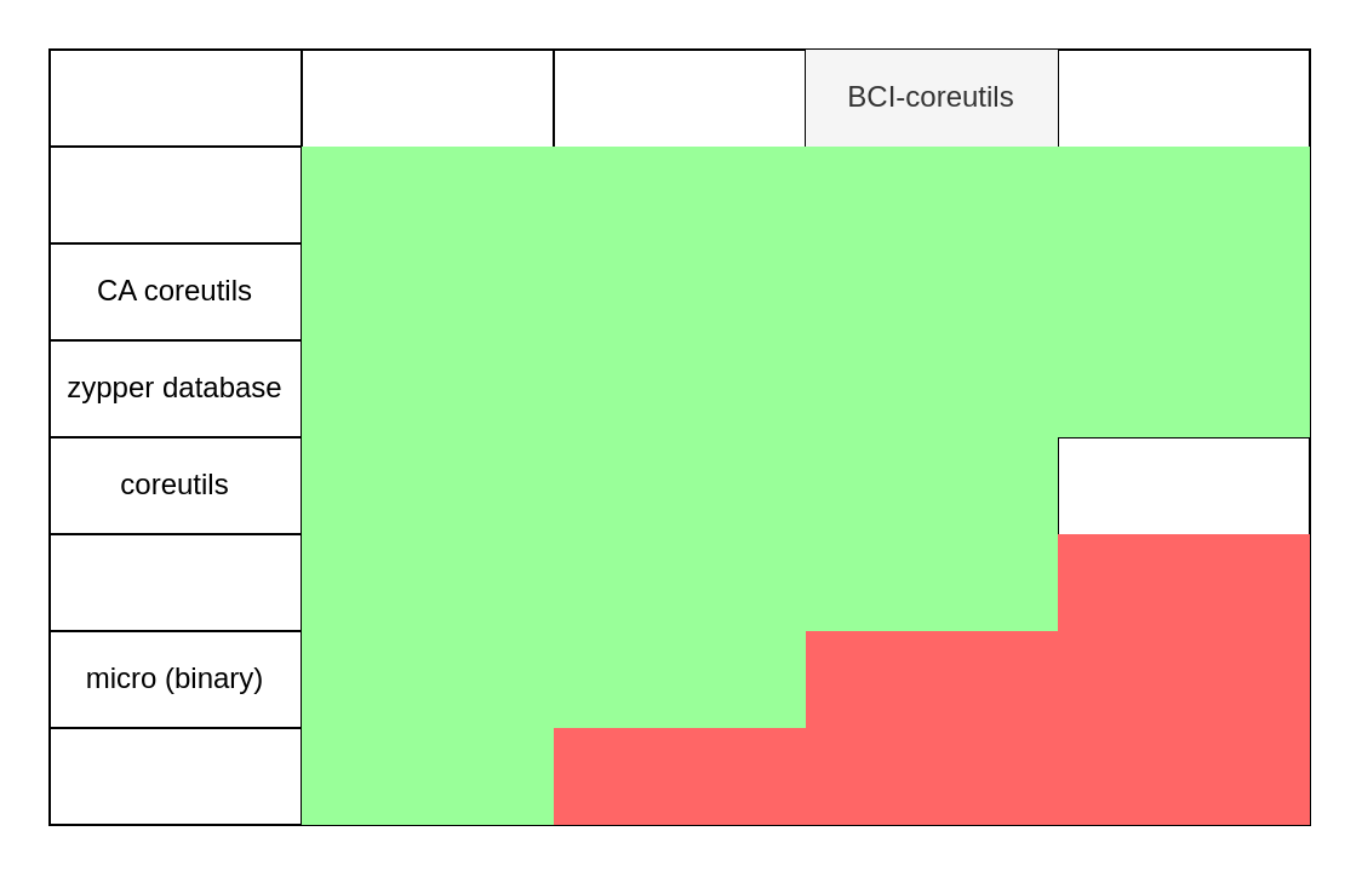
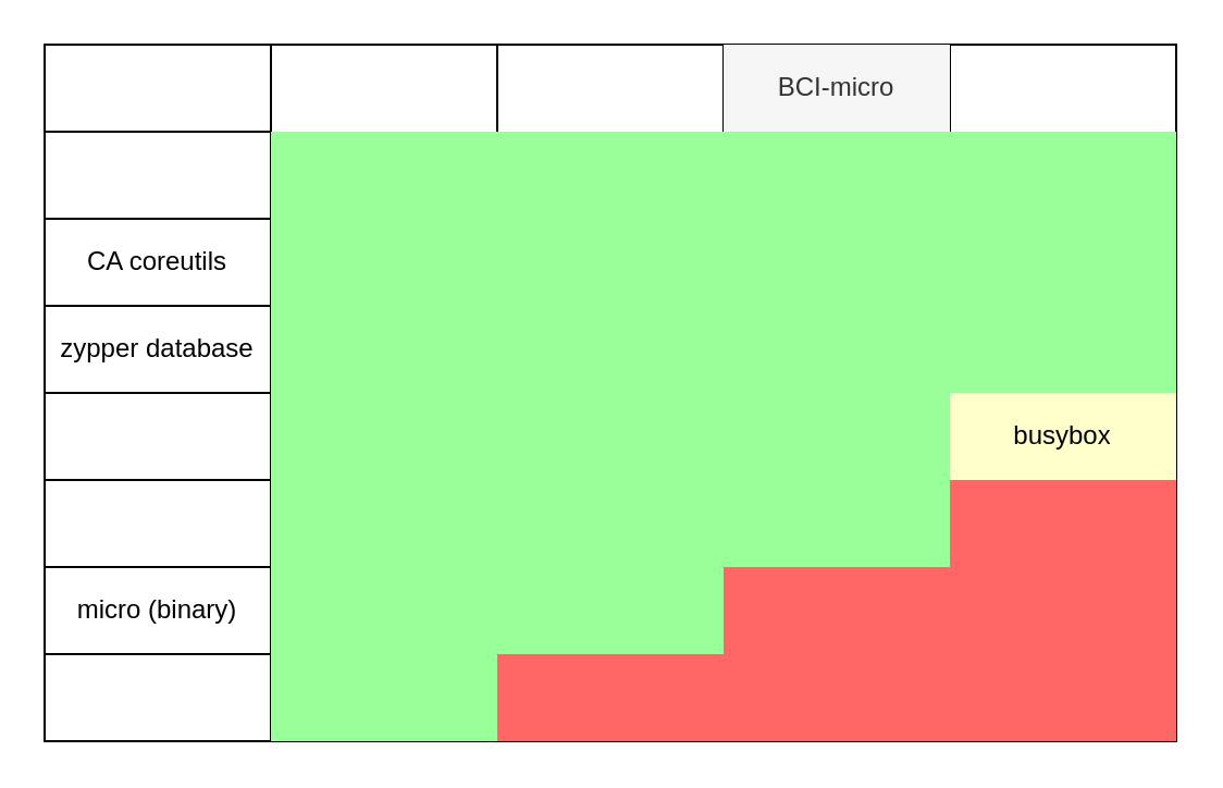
  <mxCell id="0" />
  <mxCell id="1" parent="0" />
  <mxCell id="2" value="" style="shape=table;html=1;whiteSpace=wrap;startSize=0;container=1;collapsible=0;childLayout=tableLayout;" vertex="1" parent="1"><mxGeometry x="20" y="20" width="520" height="320" as="geometry" /></mxCell>
  <mxCell id="3" value="" style="shape=partialRectangle;html=1;whiteSpace=wrap;collapsible=0;dropTarget=0;pointerEvents=0;fillColor=none;top=0;left=0;bottom=0;right=0;points=[[0,0.5],[1,0.5]];portConstraint=eastwest;" vertex="1" parent="2"><mxGeometry width="520" height="40" as="geometry" /></mxCell>
- <mxCell id="4" value="BCI-coreutils" style="shape=partialRectangle;html=1;whiteSpace=wrap;connectable=0;overflow=hidden;fillColor=#f5f5f5;top=0;left=0;bottom=0;right=0;strokeColor=#666666;fontColor=#333333;" vertex="1" parent="3"><mxGeometry x="312" width="104" height="40" as="geometry" /></mxCell>
+ <mxCell id="4" value="BCI-micro" style="shape=partialRectangle;html=1;whiteSpace=wrap;connectable=0;overflow=hidden;fillColor=#f5f5f5;top=0;left=0;bottom=0;right=0;strokeColor=#666666;fontColor=#333333;" vertex="1" parent="3"><mxGeometry x="312" width="104" height="40" as="geometry" /></mxCell>
  <mxCell id="5" value="" style="shape=partialRectangle;html=1;whiteSpace=wrap;collapsible=0;dropTarget=0;pointerEvents=0;fillColor=none;top=0;left=0;bottom=0;right=0;points=[[0,0.5],[1,0.5]];portConstraint=eastwest;" vertex="1" parent="2"><mxGeometry y="40" width="520" height="40" as="geometry" /></mxCell>
  <mxCell id="6" value="" style="shape=partialRectangle;html=1;whiteSpace=wrap;connectable=0;overflow=hidden;fillColor=#99FF99;top=0;left=0;bottom=0;right=0;" vertex="1" parent="5"><mxGeometry x="104" width="104" height="40" as="geometry" /></mxCell>
  <mxCell id="7" value="" style="shape=partialRectangle;html=1;whiteSpace=wrap;connectable=0;overflow=hidden;fillColor=#99FF99;top=0;left=0;bottom=0;right=0;" vertex="1" parent="5"><mxGeometry x="208" width="104" height="40" as="geometry" /></mxCell>
  <mxCell id="8" value="" style="shape=partialRectangle;html=1;whiteSpace=wrap;connectable=0;overflow=hidden;fillColor=#99FF99;top=0;left=0;bottom=0;right=0;" vertex="1" parent="5"><mxGeometry x="312" width="104" height="40" as="geometry" /></mxCell>
  <mxCell id="9" value="" style="shape=partialRectangle;html=1;whiteSpace=wrap;connectable=0;overflow=hidden;fillColor=#99FF99;top=0;left=0;bottom=0;right=0;" vertex="1" parent="5"><mxGeometry x="416" width="104" height="40" as="geometry" /></mxCell>
  <mxCell id="10" value="" style="shape=partialRectangle;html=1;whiteSpace=wrap;collapsible=0;dropTarget=0;pointerEvents=0;fillColor=none;top=0;left=0;bottom=0;right=0;points=[[0,0.5],[1,0.5]];portConstraint=eastwest;" vertex="1" parent="2"><mxGeometry y="80" width="520" height="40" as="geometry" /></mxCell>
  <mxCell id="11" value="CA coreutils" style="shape=partialRectangle;html=1;whiteSpace=wrap;connectable=0;overflow=hidden;fillColor=none;top=0;left=0;bottom=0;right=0;" vertex="1" parent="10"><mxGeometry width="104" height="40" as="geometry" /></mxCell>
  <mxCell id="12" value="" style="shape=partialRectangle;html=1;whiteSpace=wrap;connectable=0;overflow=hidden;fillColor=#99FF99;top=0;left=0;bottom=0;right=0;" vertex="1" parent="10"><mxGeometry x="104" width="104" height="40" as="geometry" /></mxCell>
  <mxCell id="13" value="" style="shape=partialRectangle;html=1;whiteSpace=wrap;connectable=0;overflow=hidden;fillColor=#99FF99;top=0;left=0;bottom=0;right=0;" vertex="1" parent="10"><mxGeometry x="208" width="104" height="40" as="geometry" /></mxCell>
  <mxCell id="14" value="" style="shape=partialRectangle;html=1;whiteSpace=wrap;connectable=0;overflow=hidden;fillColor=#99FF99;top=0;left=0;bottom=0;right=0;" vertex="1" parent="10"><mxGeometry x="312" width="104" height="40" as="geometry" /></mxCell>
  <mxCell id="15" value="" style="shape=partialRectangle;html=1;whiteSpace=wrap;connectable=0;overflow=hidden;fillColor=#99FF99;top=0;left=0;bottom=0;right=0;" vertex="1" parent="10"><mxGeometry x="416" width="104" height="40" as="geometry" /></mxCell>
  <mxCell id="16" value="" style="shape=partialRectangle;html=1;whiteSpace=wrap;collapsible=0;dropTarget=0;pointerEvents=0;fillColor=none;top=0;left=0;bottom=0;right=0;points=[[0,0.5],[1,0.5]];portConstraint=eastwest;" vertex="1" parent="2"><mxGeometry y="120" width="520" height="40" as="geometry" /></mxCell>
  <mxCell id="17" value="zypper database" style="shape=partialRectangle;html=1;whiteSpace=wrap;connectable=0;overflow=hidden;fillColor=none;top=0;left=0;bottom=0;right=0;" vertex="1" parent="16"><mxGeometry width="104" height="40" as="geometry" /></mxCell>
  <mxCell id="18" value="" style="shape=partialRectangle;html=1;whiteSpace=wrap;connectable=0;overflow=hidden;fillColor=#99FF99;top=0;left=0;bottom=0;right=0;" vertex="1" parent="16"><mxGeometry x="104" width="104" height="40" as="geometry" /></mxCell>
  <mxCell id="19" value="" style="shape=partialRectangle;html=1;whiteSpace=wrap;connectable=0;overflow=hidden;fillColor=#99FF99;top=0;left=0;bottom=0;right=0;" vertex="1" parent="16"><mxGeometry x="208" width="104" height="40" as="geometry" /></mxCell>
  <mxCell id="20" value="" style="shape=partialRectangle;html=1;whiteSpace=wrap;connectable=0;overflow=hidden;fillColor=#99FF99;top=0;left=0;bottom=0;right=0;" vertex="1" parent="16"><mxGeometry x="312" width="104" height="40" as="geometry" /></mxCell>
  <mxCell id="21" value="" style="shape=partialRectangle;html=1;whiteSpace=wrap;connectable=0;overflow=hidden;fillColor=#99FF99;top=0;left=0;bottom=0;right=0;" vertex="1" parent="16"><mxGeometry x="416" width="104" height="40" as="geometry" /></mxCell>
  <mxCell id="22" value="" style="shape=partialRectangle;html=1;whiteSpace=wrap;collapsible=0;dropTarget=0;pointerEvents=0;fillColor=none;top=0;left=0;bottom=0;right=0;points=[[0,0.5],[1,0.5]];portConstraint=eastwest;" vertex="1" parent="2"><mxGeometry y="160" width="520" height="40" as="geometry" /></mxCell>
- <mxCell id="23" value="coreutils" style="shape=partialRectangle;html=1;whiteSpace=wrap;connectable=0;overflow=hidden;fillColor=none;top=0;left=0;bottom=0;right=0;" vertex="1" parent="22"><mxGeometry width="104" height="40" as="geometry" /></mxCell>
  <mxCell id="24" value="" style="shape=partialRectangle;html=1;whiteSpace=wrap;connectable=0;overflow=hidden;fillColor=#99FF99;top=0;left=0;bottom=0;right=0;" vertex="1" parent="22"><mxGeometry x="104" width="104" height="40" as="geometry" /></mxCell>
  <mxCell id="25" value="" style="shape=partialRectangle;html=1;whiteSpace=wrap;connectable=0;overflow=hidden;fillColor=#99FF99;top=0;left=0;bottom=0;right=0;" vertex="1" parent="22"><mxGeometry x="208" width="104" height="40" as="geometry" /></mxCell>
  <mxCell id="26" value="" style="shape=partialRectangle;html=1;whiteSpace=wrap;connectable=0;overflow=hidden;fillColor=#99FF99;top=0;left=0;bottom=0;right=0;" vertex="1" parent="22"><mxGeometry x="312" width="104" height="40" as="geometry" /></mxCell>
+ <mxCell id="27" value="busybox" style="shape=partialRectangle;html=1;whiteSpace=wrap;connectable=0;overflow=hidden;fillColor=#FFFFCC;top=0;left=0;bottom=0;right=0;" vertex="1" parent="22"><mxGeometry x="416" width="104" height="40" as="geometry" /></mxCell>
  <mxCell id="28" value="" style="shape=partialRectangle;html=1;whiteSpace=wrap;collapsible=0;dropTarget=0;pointerEvents=0;fillColor=none;top=0;left=0;bottom=0;right=0;points=[[0,0.5],[1,0.5]];portConstraint=eastwest;" vertex="1" parent="2"><mxGeometry y="200" width="520" height="40" as="geometry" /></mxCell>
  <mxCell id="29" value="" style="shape=partialRectangle;html=1;whiteSpace=wrap;connectable=0;overflow=hidden;fillColor=#99FF99;top=0;left=0;bottom=0;right=0;" vertex="1" parent="28"><mxGeometry x="104" width="104" height="40" as="geometry" /></mxCell>
  <mxCell id="30" value="" style="shape=partialRectangle;html=1;whiteSpace=wrap;connectable=0;overflow=hidden;fillColor=#99FF99;top=0;left=0;bottom=0;right=0;" vertex="1" parent="28"><mxGeometry x="208" width="104" height="40" as="geometry" /></mxCell>
  <mxCell id="31" value="" style="shape=partialRectangle;html=1;whiteSpace=wrap;connectable=0;overflow=hidden;fillColor=#99FF99;top=0;left=0;bottom=0;right=0;" vertex="1" parent="28"><mxGeometry x="312" width="104" height="40" as="geometry" /></mxCell>
  <mxCell id="32" value="" style="shape=partialRectangle;html=1;whiteSpace=wrap;connectable=0;overflow=hidden;fillColor=#FF6666;top=0;left=0;bottom=0;right=0;" vertex="1" parent="28"><mxGeometry x="416" width="104" height="40" as="geometry" /></mxCell>
  <mxCell id="33" value="" style="shape=partialRectangle;html=1;whiteSpace=wrap;collapsible=0;dropTarget=0;pointerEvents=0;fillColor=none;top=0;left=0;bottom=0;right=0;points=[[0,0.5],[1,0.5]];portConstraint=eastwest;" vertex="1" parent="2"><mxGeometry y="240" width="520" height="40" as="geometry" /></mxCell>
  <mxCell id="34" value="micro (binary)" style="shape=partialRectangle;html=1;whiteSpace=wrap;connectable=0;overflow=hidden;fillColor=none;top=0;left=0;bottom=0;right=0;" vertex="1" parent="33"><mxGeometry width="104" height="40" as="geometry" /></mxCell>
  <mxCell id="35" value="" style="shape=partialRectangle;html=1;whiteSpace=wrap;connectable=0;overflow=hidden;fillColor=#99FF99;top=0;left=0;bottom=0;right=0;" vertex="1" parent="33"><mxGeometry x="104" width="104" height="40" as="geometry" /></mxCell>
  <mxCell id="36" value="" style="shape=partialRectangle;html=1;whiteSpace=wrap;connectable=0;overflow=hidden;fillColor=#99FF99;top=0;left=0;bottom=0;right=0;" vertex="1" parent="33"><mxGeometry x="208" width="104" height="40" as="geometry" /></mxCell>
  <mxCell id="37" value="" style="shape=partialRectangle;html=1;whiteSpace=wrap;connectable=0;overflow=hidden;fillColor=#FF6666;top=0;left=0;bottom=0;right=0;" vertex="1" parent="33"><mxGeometry x="312" width="104" height="40" as="geometry" /></mxCell>
  <mxCell id="38" value="" style="shape=partialRectangle;html=1;whiteSpace=wrap;connectable=0;overflow=hidden;fillColor=#FF6666;top=0;left=0;bottom=0;right=0;" vertex="1" parent="33"><mxGeometry x="416" width="104" height="40" as="geometry" /></mxCell>
  <mxCell id="39" value="" style="shape=partialRectangle;html=1;whiteSpace=wrap;collapsible=0;dropTarget=0;pointerEvents=0;fillColor=none;top=0;left=0;bottom=0;right=0;points=[[0,0.5],[1,0.5]];portConstraint=eastwest;" vertex="1" parent="2"><mxGeometry y="280" width="520" height="40" as="geometry" /></mxCell>
  <mxCell id="40" value="" style="shape=partialRectangle;html=1;whiteSpace=wrap;connectable=0;overflow=hidden;fillColor=#99FF99;top=0;left=0;bottom=0;right=0;" vertex="1" parent="39"><mxGeometry x="104" width="104" height="40" as="geometry" /></mxCell>
  <mxCell id="41" value="" style="shape=partialRectangle;html=1;whiteSpace=wrap;connectable=0;overflow=hidden;fillColor=#FF6666;top=0;left=0;bottom=0;right=0;" vertex="1" parent="39"><mxGeometry x="208" width="104" height="40" as="geometry" /></mxCell>
  <mxCell id="42" value="" style="shape=partialRectangle;html=1;whiteSpace=wrap;connectable=0;overflow=hidden;fillColor=#FF6666;top=0;left=0;bottom=0;right=0;" vertex="1" parent="39"><mxGeometry x="312" width="104" height="40" as="geometry" /></mxCell>
  <mxCell id="43" value="" style="shape=partialRectangle;html=1;whiteSpace=wrap;connectable=0;overflow=hidden;fillColor=#FF6666;top=0;left=0;bottom=0;right=0;" vertex="1" parent="39"><mxGeometry x="416" width="104" height="40" as="geometry" /></mxCell>
